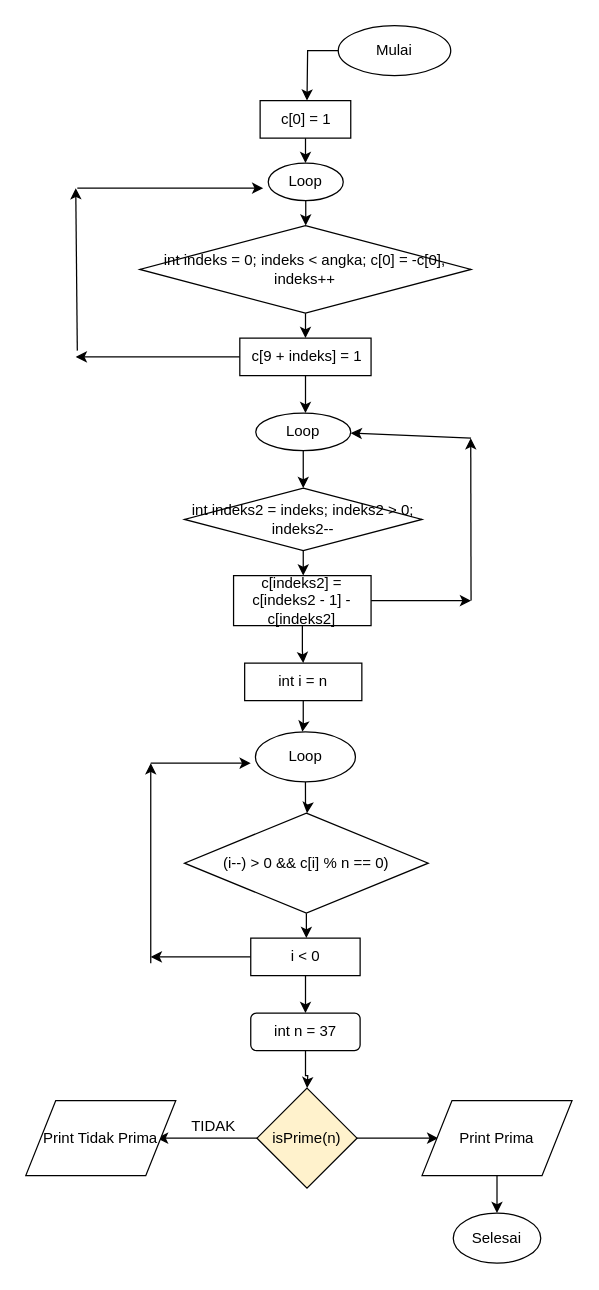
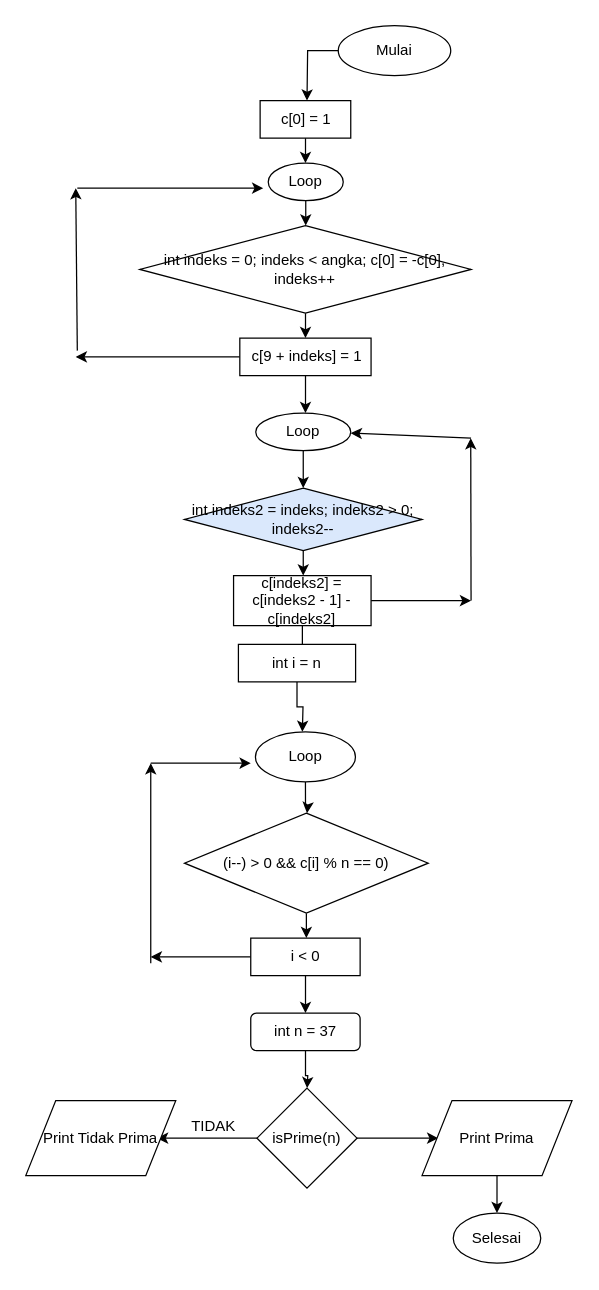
  <mxCell id="0" />
  <mxCell id="1" parent="0" />
  <mxCell id="2" value="" style="edgeStyle=orthogonalEdgeStyle;rounded=0;orthogonalLoop=1;jettySize=auto;html=1;" edge="1" parent="1" source="3"><mxGeometry relative="1" as="geometry"><mxPoint x="245" y="80" as="targetPoint" /></mxGeometry></mxCell>
  <mxCell id="3" value="Mulai" style="ellipse;whiteSpace=wrap;html=1;" vertex="1" parent="1"><mxGeometry x="270" y="20" width="90" height="40" as="geometry" /></mxCell>
  <mxCell id="4" value="" style="edgeStyle=orthogonalEdgeStyle;rounded=0;orthogonalLoop=1;jettySize=auto;html=1;" edge="1" parent="1" source="5"><mxGeometry relative="1" as="geometry"><mxPoint x="243.8" y="130" as="targetPoint" /></mxGeometry></mxCell>
  <mxCell id="5" value="c[0] = 1" style="rounded=0;whiteSpace=wrap;html=1;" vertex="1" parent="1"><mxGeometry x="207.5" y="80" width="72.5" height="30" as="geometry" /></mxCell>
  <mxCell id="6" value="" style="edgeStyle=orthogonalEdgeStyle;rounded=0;orthogonalLoop=1;jettySize=auto;html=1;" edge="1" parent="1" source="7"><mxGeometry relative="1" as="geometry"><mxPoint x="244" y="180" as="targetPoint" /></mxGeometry></mxCell>
  <mxCell id="7" value="Loop" style="ellipse;whiteSpace=wrap;html=1;" vertex="1" parent="1"><mxGeometry x="214" y="130" width="60" height="30" as="geometry" /></mxCell>
  <mxCell id="8" value="" style="edgeStyle=orthogonalEdgeStyle;rounded=0;orthogonalLoop=1;jettySize=auto;html=1;" edge="1" parent="1" source="9"><mxGeometry relative="1" as="geometry"><mxPoint x="243.8" y="270.013" as="targetPoint" /></mxGeometry></mxCell>
  <mxCell id="9" value="int indeks = 0; indeks &lt; angka; c[0] = -c[0], indeks++" style="rhombus;whiteSpace=wrap;html=1;" vertex="1" parent="1"><mxGeometry x="111.25" y="180" width="265" height="70" as="geometry" /></mxCell>
  <mxCell id="10" value="" style="edgeStyle=orthogonalEdgeStyle;rounded=0;orthogonalLoop=1;jettySize=auto;html=1;" edge="1" parent="1" source="12"><mxGeometry relative="1" as="geometry"><mxPoint x="60" y="285" as="targetPoint" /></mxGeometry></mxCell>
  <mxCell id="11" value="" style="edgeStyle=orthogonalEdgeStyle;rounded=0;orthogonalLoop=1;jettySize=auto;html=1;" edge="1" parent="1" source="12"><mxGeometry relative="1" as="geometry"><mxPoint x="243.8" y="330" as="targetPoint" /></mxGeometry></mxCell>
  <mxCell id="12" value="&amp;nbsp;c[9 + indeks] = 1" style="rounded=0;whiteSpace=wrap;html=1;" vertex="1" parent="1"><mxGeometry x="191.25" y="270" width="105" height="30" as="geometry" /></mxCell>
  <mxCell id="13" value="" style="endArrow=classic;html=1;" edge="1" parent="1"><mxGeometry width="50" height="50" relative="1" as="geometry"><mxPoint x="61.25" y="280" as="sourcePoint" /><mxPoint x="60" y="150" as="targetPoint" /></mxGeometry></mxCell>
  <mxCell id="14" value="" style="endArrow=classic;html=1;" edge="1" parent="1"><mxGeometry width="50" height="50" relative="1" as="geometry"><mxPoint x="61.25" y="150" as="sourcePoint" /><mxPoint x="210" y="150" as="targetPoint" /></mxGeometry></mxCell>
  <mxCell id="15" value="" style="edgeStyle=orthogonalEdgeStyle;rounded=0;orthogonalLoop=1;jettySize=auto;html=1;" edge="1" parent="1" source="16"><mxGeometry relative="1" as="geometry"><mxPoint x="242" y="390" as="targetPoint" /></mxGeometry></mxCell>
  <mxCell id="16" value="Loop" style="ellipse;whiteSpace=wrap;html=1;" vertex="1" parent="1"><mxGeometry x="204" y="330" width="76" height="30" as="geometry" /></mxCell>
  <mxCell id="17" value="" style="edgeStyle=orthogonalEdgeStyle;rounded=0;orthogonalLoop=1;jettySize=auto;html=1;" edge="1" parent="1" source="18"><mxGeometry relative="1" as="geometry"><mxPoint x="242" y="460" as="targetPoint" /></mxGeometry></mxCell>
- <mxCell id="18" value="int indeks2 = indeks; indeks2 &amp;gt; 0; indeks2--" style="rhombus;whiteSpace=wrap;html=1;" vertex="1" parent="1"><mxGeometry x="147" y="390" width="190" height="50" as="geometry" /></mxCell>
+ <mxCell id="18" value="int indeks2 = indeks; indeks2 &amp;gt; 0; indeks2--" style="rhombus;whiteSpace=wrap;html=1;fillColor=#dae8fc;" vertex="1" parent="1"><mxGeometry x="147" y="390" width="190" height="50" as="geometry" /></mxCell>
  <mxCell id="19" value="" style="edgeStyle=orthogonalEdgeStyle;rounded=0;orthogonalLoop=1;jettySize=auto;html=1;" edge="1" parent="1" source="21" target="23"><mxGeometry relative="1" as="geometry" /></mxCell>
  <mxCell id="20" value="" style="edgeStyle=orthogonalEdgeStyle;rounded=0;orthogonalLoop=1;jettySize=auto;html=1;" edge="1" parent="1" source="21"><mxGeometry relative="1" as="geometry"><mxPoint x="376.25" y="480" as="targetPoint" /></mxGeometry></mxCell>
  <mxCell id="21" value="c[indeks2] = c[indeks2 - 1] - c[indeks2]" style="rounded=0;whiteSpace=wrap;html=1;" vertex="1" parent="1"><mxGeometry x="186.25" y="460" width="110" height="40" as="geometry" /></mxCell>
  <mxCell id="22" value="" style="edgeStyle=orthogonalEdgeStyle;rounded=0;orthogonalLoop=1;jettySize=auto;html=1;" edge="1" parent="1" source="23"><mxGeometry relative="1" as="geometry"><mxPoint x="241.3" y="585" as="targetPoint" /></mxGeometry></mxCell>
- <mxCell id="23" value="int i = n" style="rounded=0;whiteSpace=wrap;html=1;" vertex="1" parent="1"><mxGeometry x="195.13" y="530" width="93.75" height="30" as="geometry" /></mxCell>
+ <mxCell id="23" value="int i = n" style="rounded=0;whiteSpace=wrap;html=1;" vertex="1" parent="1"><mxGeometry x="190.13" y="515" width="93.75" height="30" as="geometry" /></mxCell>
  <mxCell id="24" value="" style="endArrow=classic;html=1;" edge="1" parent="1"><mxGeometry width="50" height="50" relative="1" as="geometry"><mxPoint x="376.25" y="350" as="sourcePoint" /><mxPoint x="280" y="346" as="targetPoint" /></mxGeometry></mxCell>
  <mxCell id="25" value="" style="endArrow=classic;html=1;" edge="1" parent="1"><mxGeometry width="50" height="50" relative="1" as="geometry"><mxPoint x="376.25" y="480" as="sourcePoint" /><mxPoint x="376" y="350" as="targetPoint" /></mxGeometry></mxCell>
  <mxCell id="26" value="" style="edgeStyle=orthogonalEdgeStyle;rounded=0;orthogonalLoop=1;jettySize=auto;html=1;" edge="1" parent="1" source="27"><mxGeometry relative="1" as="geometry"><mxPoint x="245" y="650" as="targetPoint" /></mxGeometry></mxCell>
  <mxCell id="27" value="Loop" style="ellipse;whiteSpace=wrap;html=1;" vertex="1" parent="1"><mxGeometry x="203.75" y="585" width="80" height="40" as="geometry" /></mxCell>
  <mxCell id="28" value="" style="edgeStyle=orthogonalEdgeStyle;rounded=0;orthogonalLoop=1;jettySize=auto;html=1;" edge="1" parent="1" source="29"><mxGeometry relative="1" as="geometry"><mxPoint x="244.5" y="750" as="targetPoint" /></mxGeometry></mxCell>
  <mxCell id="29" value="(i--) &amp;gt; 0 &amp;amp;&amp;amp; c[i] % n == 0)" style="rhombus;whiteSpace=wrap;html=1;" vertex="1" parent="1"><mxGeometry x="147" y="650" width="195" height="80" as="geometry" /></mxCell>
  <mxCell id="30" value="" style="edgeStyle=orthogonalEdgeStyle;rounded=0;orthogonalLoop=1;jettySize=auto;html=1;" edge="1" parent="1" source="32"><mxGeometry relative="1" as="geometry"><mxPoint x="120" y="765" as="targetPoint" /></mxGeometry></mxCell>
  <mxCell id="31" value="" style="edgeStyle=orthogonalEdgeStyle;rounded=0;orthogonalLoop=1;jettySize=auto;html=1;" edge="1" parent="1" source="32" target="34"><mxGeometry relative="1" as="geometry" /></mxCell>
  <mxCell id="32" value="i &amp;lt; 0" style="rounded=0;whiteSpace=wrap;html=1;" vertex="1" parent="1"><mxGeometry x="200" y="750" width="87.5" height="30" as="geometry" /></mxCell>
  <mxCell id="33" value="" style="edgeStyle=orthogonalEdgeStyle;rounded=0;orthogonalLoop=1;jettySize=auto;html=1;" edge="1" parent="1" source="34"><mxGeometry relative="1" as="geometry"><mxPoint x="245.1" y="870" as="targetPoint" /></mxGeometry></mxCell>
  <mxCell id="34" value="int n = 37" style="whiteSpace=wrap;html=1;rounded=1;" vertex="1" parent="1"><mxGeometry x="200" y="810" width="87.5" height="30" as="geometry" /></mxCell>
  <mxCell id="35" value="" style="endArrow=classic;html=1;" edge="1" parent="1"><mxGeometry width="50" height="50" relative="1" as="geometry"><mxPoint x="120" y="770" as="sourcePoint" /><mxPoint x="120" y="610" as="targetPoint" /></mxGeometry></mxCell>
  <mxCell id="36" value="" style="endArrow=classic;html=1;" edge="1" parent="1"><mxGeometry width="50" height="50" relative="1" as="geometry"><mxPoint x="120" y="610" as="sourcePoint" /><mxPoint x="200" y="610" as="targetPoint" /></mxGeometry></mxCell>
  <mxCell id="37" value="" style="edgeStyle=orthogonalEdgeStyle;rounded=0;orthogonalLoop=1;jettySize=auto;html=1;" edge="1" parent="1" source="39"><mxGeometry relative="1" as="geometry"><mxPoint x="350" y="910" as="targetPoint" /></mxGeometry></mxCell>
  <mxCell id="38" value="" style="edgeStyle=orthogonalEdgeStyle;rounded=0;orthogonalLoop=1;jettySize=auto;html=1;" edge="1" parent="1" source="39"><mxGeometry relative="1" as="geometry"><mxPoint x="125" y="910" as="targetPoint" /></mxGeometry></mxCell>
- <mxCell id="39" value="isPrime(n)" style="rhombus;whiteSpace=wrap;html=1;fillColor=#fff2cc;" vertex="1" parent="1"><mxGeometry x="205" y="870" width="80" height="80" as="geometry" /></mxCell>
+ <mxCell id="39" value="isPrime(n)" style="rhombus;whiteSpace=wrap;html=1;" vertex="1" parent="1"><mxGeometry x="205" y="870" width="80" height="80" as="geometry" /></mxCell>
  <mxCell id="40" value="Print Tidak Prima" style="shape=parallelogram;perimeter=parallelogramPerimeter;whiteSpace=wrap;html=1;" vertex="1" parent="1"><mxGeometry x="20" y="880" width="120" height="60" as="geometry" /></mxCell>
  <mxCell id="41" value="" style="edgeStyle=orthogonalEdgeStyle;rounded=0;orthogonalLoop=1;jettySize=auto;html=1;" edge="1" parent="1" source="42"><mxGeometry relative="1" as="geometry"><mxPoint x="397" y="970" as="targetPoint" /></mxGeometry></mxCell>
  <mxCell id="42" value="Print Prima" style="shape=parallelogram;perimeter=parallelogramPerimeter;whiteSpace=wrap;html=1;" vertex="1" parent="1"><mxGeometry x="337" y="880" width="120" height="60" as="geometry" /></mxCell>
  <mxCell id="43" value="Selesai" style="ellipse;whiteSpace=wrap;html=1;" vertex="1" parent="1"><mxGeometry x="362" y="970" width="70" height="40" as="geometry" /></mxCell>
  <mxCell id="44" value="TIDAK" style="text;html=1;align=center;verticalAlign=middle;resizable=0;points=[];autosize=1;" vertex="1" parent="1"><mxGeometry x="145.13" y="891" width="50" height="20" as="geometry" /></mxCell>
